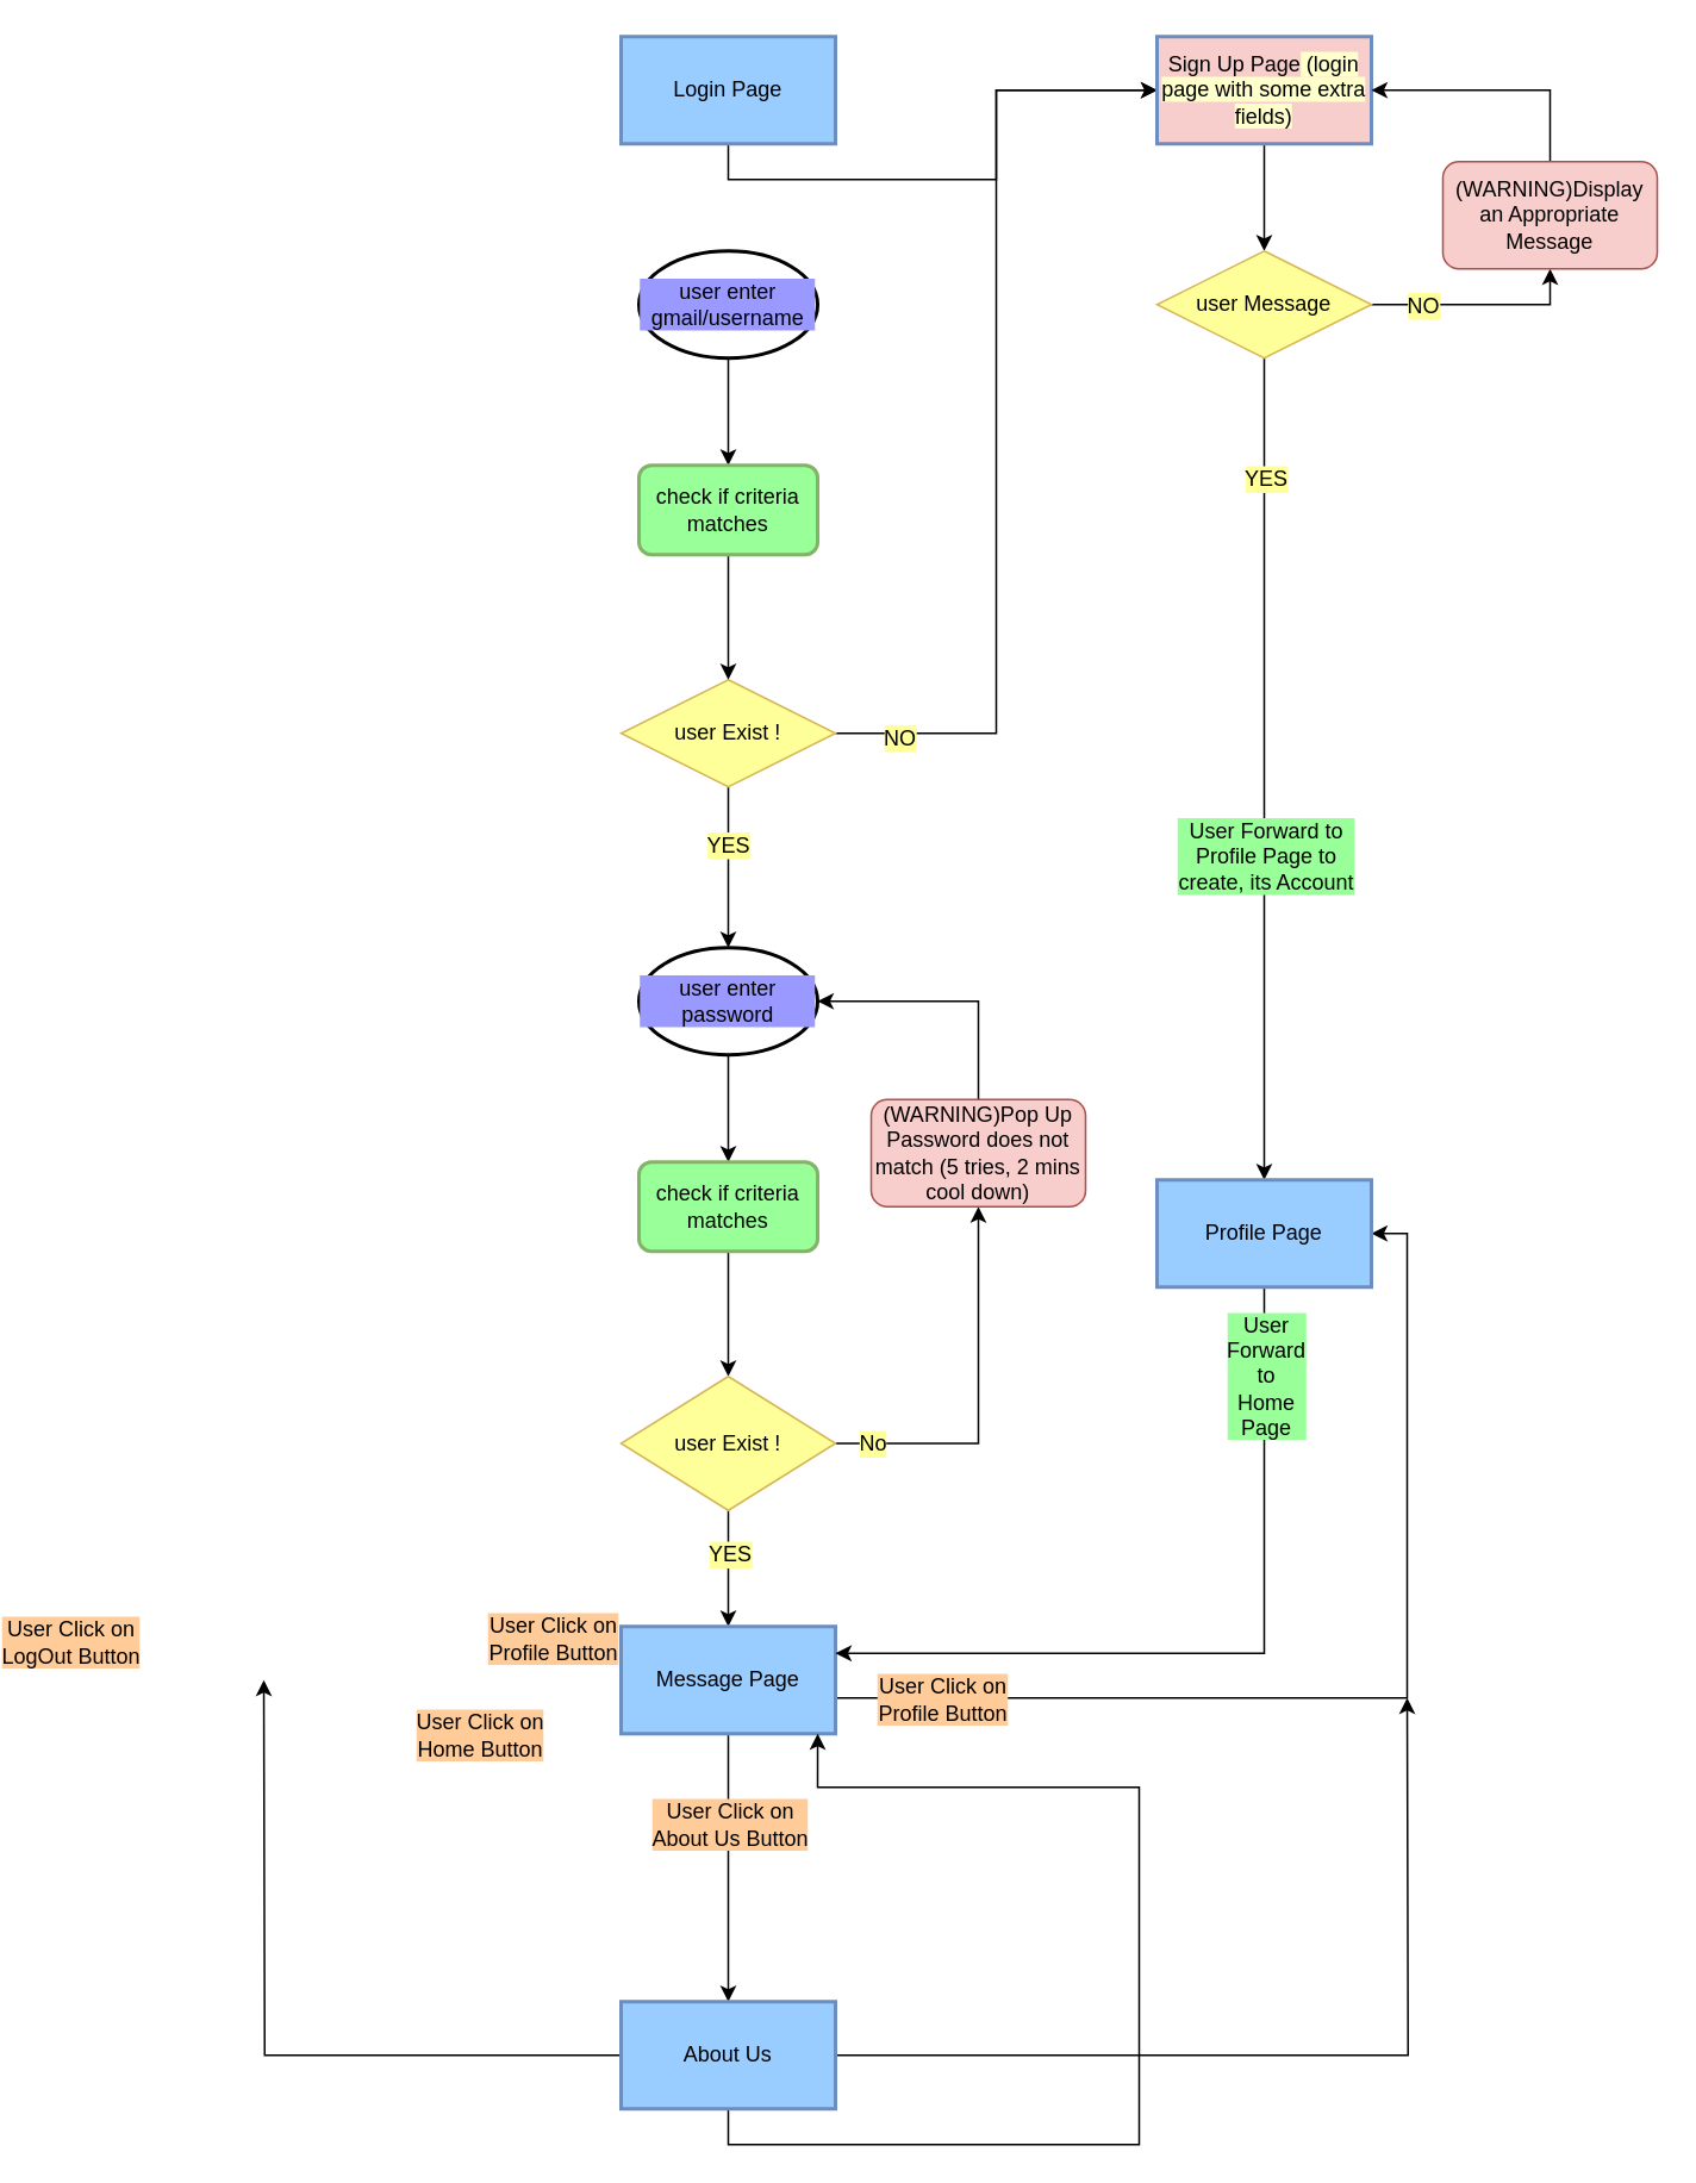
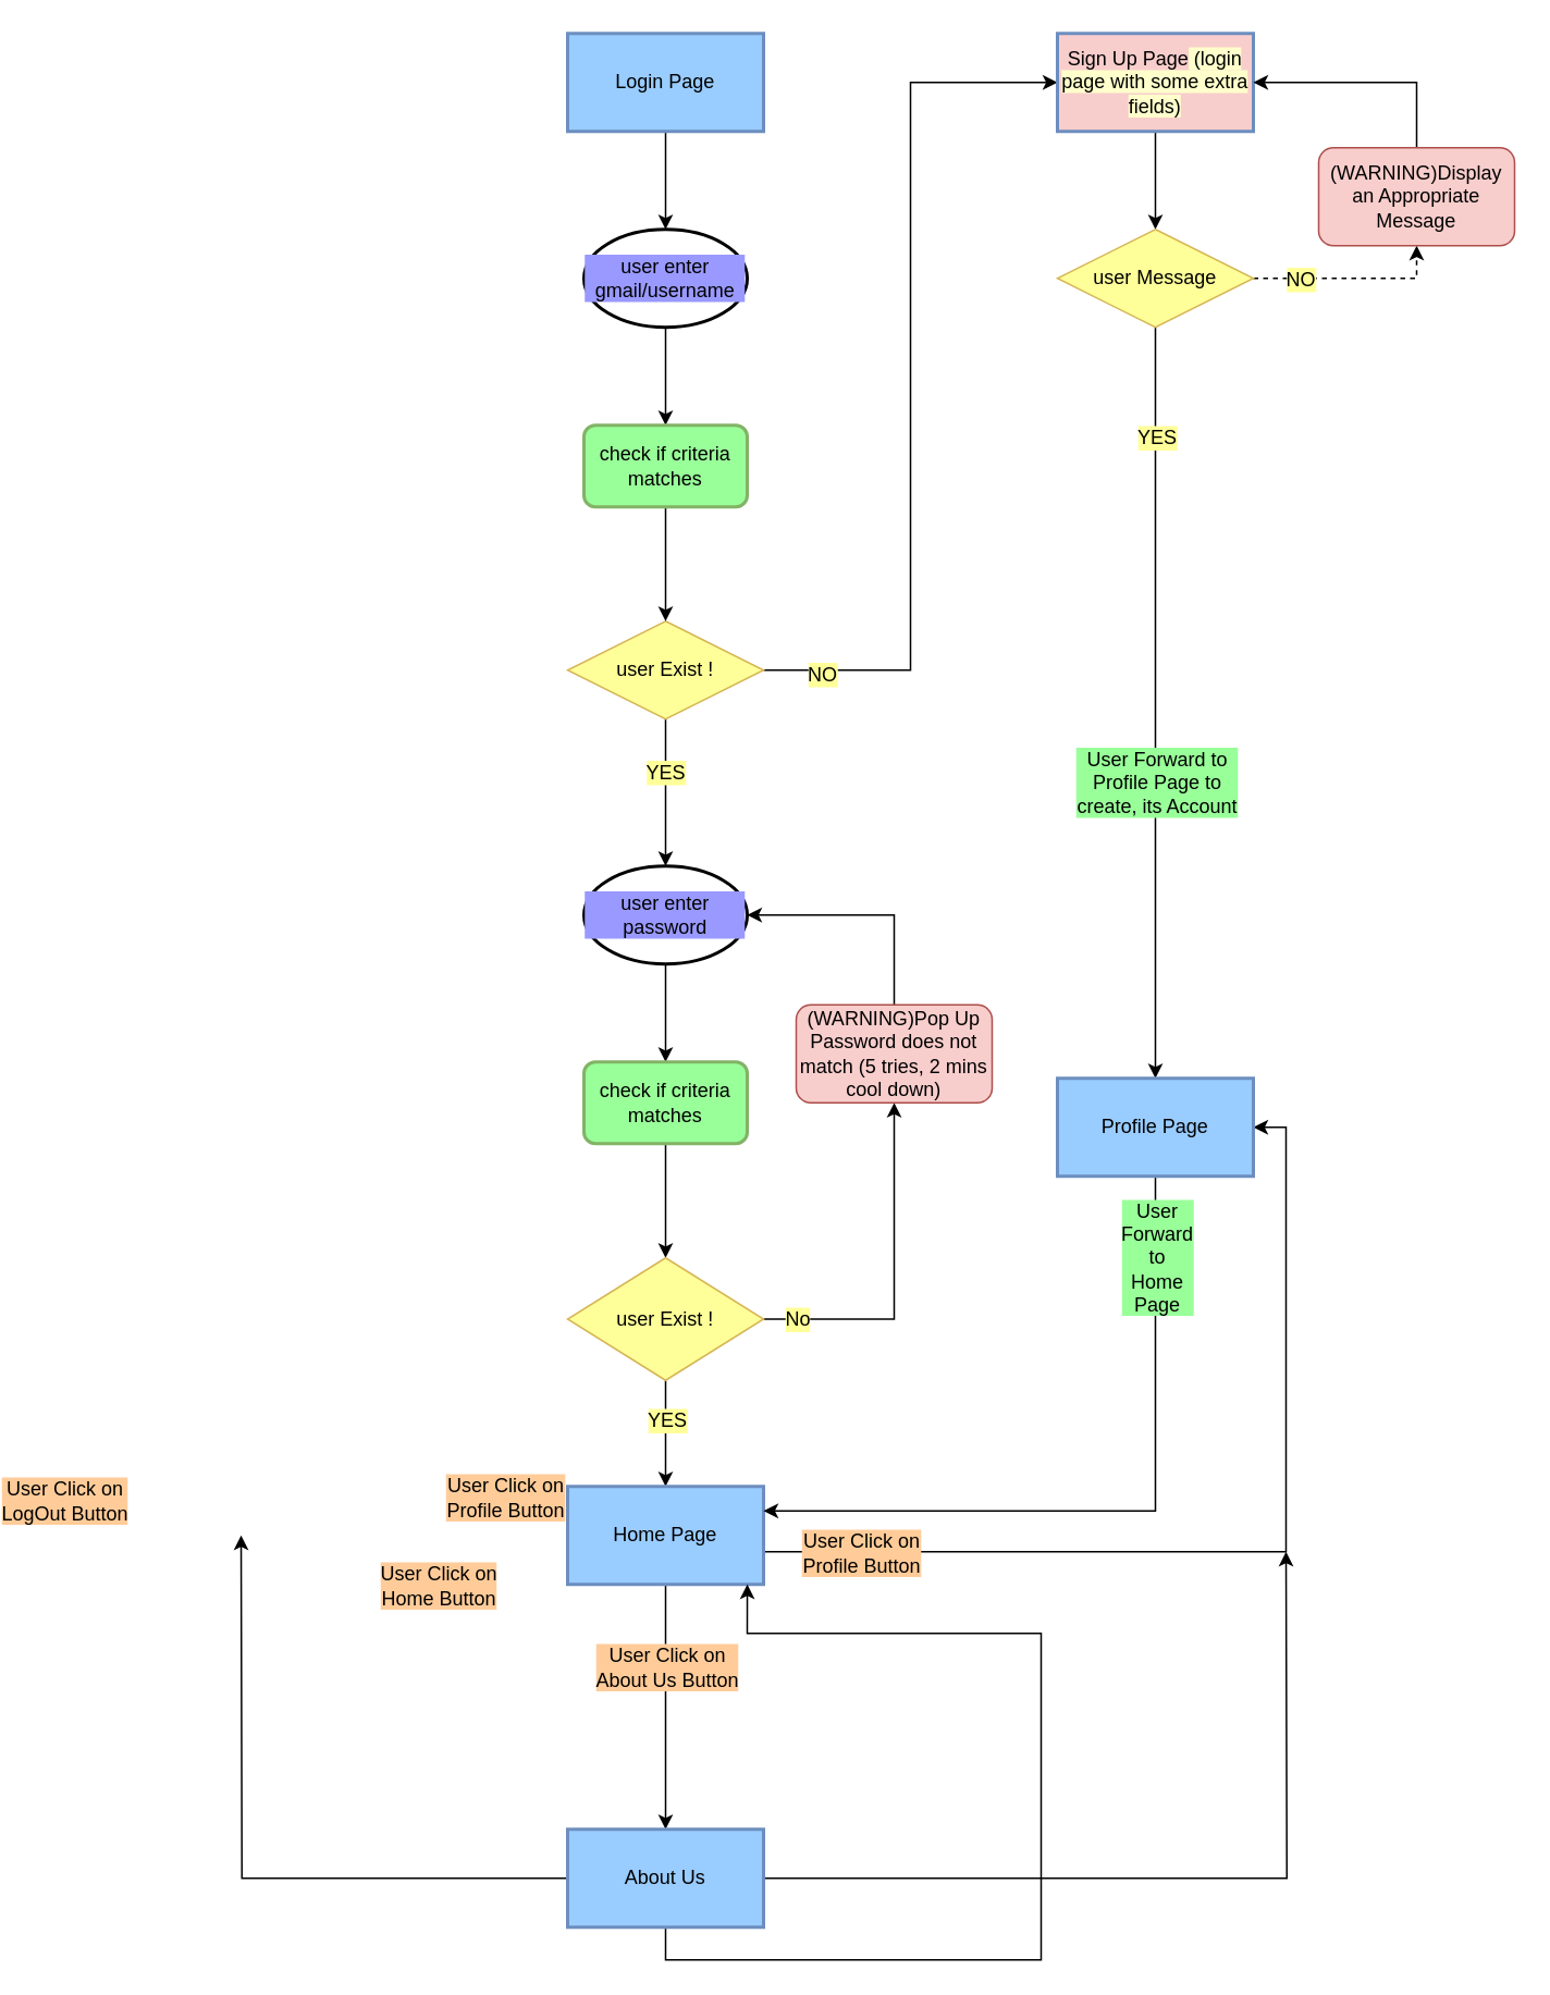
  <mxCell id="0" />
  <mxCell id="1" parent="0" />
  <mxCell id="2" style="edgeStyle=orthogonalEdgeStyle;rounded=0;orthogonalLoop=1;jettySize=auto;html=1;entryX=0.5;entryY=0;entryDx=0;entryDy=0;" parent="1" source="3" target="13" edge="1"><mxGeometry relative="1" as="geometry" /></mxCell>
  <mxCell id="3" value="user enter password" style="strokeWidth=2;html=1;shape=mxgraph.flowchart.start_1;whiteSpace=wrap;labelBackgroundColor=#9999FF;" parent="1" vertex="1"><mxGeometry x="230" y="530" width="100" height="60" as="geometry" /></mxCell>
  <mxCell id="4" style="edgeStyle=orthogonalEdgeStyle;rounded=0;orthogonalLoop=1;jettySize=auto;html=1;exitX=0.5;exitY=1;exitDx=0;exitDy=0;exitPerimeter=0;entryX=0.5;entryY=0;entryDx=0;entryDy=0;entryPerimeter=0;" parent="1" source="11" target="3" edge="1"><mxGeometry relative="1" as="geometry" /></mxCell>
  <mxCell id="5" value="&lt;span style=&quot;&quot;&gt;YES&lt;/span&gt;" style="text;html=1;resizable=0;points=[];align=center;verticalAlign=middle;labelBackgroundColor=#FFFF99;fontColor=#000000;" parent="4" vertex="1" connectable="0"><mxGeometry x="-0.295" y="-1" relative="1" as="geometry"><mxPoint as="offset" /></mxGeometry></mxCell>
  <mxCell id="6" style="edgeStyle=orthogonalEdgeStyle;rounded=0;orthogonalLoop=1;jettySize=auto;html=1;exitX=0.5;exitY=1;exitDx=0;exitDy=0;entryX=0.5;entryY=0;entryDx=0;entryDy=0;exitPerimeter=0;" parent="1" source="44" target="32" edge="1"><mxGeometry relative="1" as="geometry"><Array as="points"><mxPoint x="580" y="330" /><mxPoint x="580" y="330" /></Array><mxPoint x="580" y="390" as="targetPoint" /></mxGeometry></mxCell>
  <mxCell id="7" value="YES" style="text;html=1;resizable=0;points=[];align=center;verticalAlign=middle;labelBackgroundColor=#FFFF99;fontColor=#000000;" parent="6" vertex="1" connectable="0"><mxGeometry x="-0.176" y="-4" relative="1" as="geometry"><mxPoint x="4" y="-122.5" as="offset" /></mxGeometry></mxCell>
  <mxCell id="8" value="User Forward to &lt;br&gt;Profile Page to &lt;br&gt;create, its Account" style="text;html=1;align=center;verticalAlign=middle;resizable=0;points=[];;labelBackgroundColor=#99FF99;" parent="6" vertex="1" connectable="0"><mxGeometry x="0.53" y="-1" relative="1" as="geometry"><mxPoint x="1" y="-73.5" as="offset" /></mxGeometry></mxCell>
  <mxCell id="9" style="edgeStyle=orthogonalEdgeStyle;rounded=0;orthogonalLoop=1;jettySize=auto;html=1;entryX=0;entryY=0.5;entryDx=0;entryDy=0;" edge="1" parent="1" source="11" target="41"><mxGeometry relative="1" as="geometry"><Array as="points"><mxPoint x="430" y="410" /><mxPoint x="430" y="50" /></Array></mxGeometry></mxCell>
  <mxCell id="10" value="NO" style="text;html=1;align=center;verticalAlign=middle;resizable=0;points=[];;labelBackgroundColor=#FFFF99;" vertex="1" connectable="0" parent="9"><mxGeometry x="-0.87" y="-2" relative="1" as="geometry"><mxPoint as="offset" /></mxGeometry></mxCell>
  <mxCell id="11" value="user Exist !" style="strokeWidth=1;html=1;shape=mxgraph.flowchart.decision;whiteSpace=wrap;strokeColor=#d6b656;fillColor=#FFFF99;" parent="1" vertex="1"><mxGeometry y="380" width="120" height="60" as="geometry" x="220" /></mxCell>
  <mxCell id="12" style="edgeStyle=orthogonalEdgeStyle;rounded=0;orthogonalLoop=1;jettySize=auto;html=1;entryX=0.5;entryY=0;entryDx=0;entryDy=0;" parent="1" source="13" target="20" edge="1"><mxGeometry relative="1" as="geometry" /></mxCell>
  <mxCell id="13" value="check if criteria matches" style="rounded=1;whiteSpace=wrap;html=1;absoluteArcSize=1;arcSize=14;strokeWidth=2;fillColor=#99FF99;strokeColor=#82b366;" parent="1" vertex="1"><mxGeometry x="230" y="650" width="100" height="50" as="geometry" /></mxCell>
  <mxCell id="14" style="edgeStyle=orthogonalEdgeStyle;rounded=0;orthogonalLoop=1;jettySize=auto;html=1;exitX=0.5;exitY=1;exitDx=0;exitDy=0;exitPerimeter=0;entryX=0.5;entryY=0;entryDx=0;entryDy=0;" edge="1" parent="1" source="15" target="48"><mxGeometry relative="1" as="geometry" /></mxCell>
  <mxCell id="15" value="user enter gmail/username" style="strokeWidth=2;html=1;shape=mxgraph.flowchart.start_1;whiteSpace=wrap;labelBackgroundColor=#9999FF;" parent="1" vertex="1"><mxGeometry x="230" y="140" width="100" height="60" as="geometry" /></mxCell>
  <mxCell id="16" style="edgeStyle=orthogonalEdgeStyle;rounded=0;orthogonalLoop=1;jettySize=auto;html=1;entryX=0.5;entryY=1;entryDx=0;entryDy=0;" parent="1" source="20" target="22" edge="1"><mxGeometry relative="1" as="geometry"><mxPoint x="420" y="750" as="targetPoint" /></mxGeometry></mxCell>
  <mxCell id="17" value="No" style="text;html=1;align=center;verticalAlign=middle;resizable=0;points=[];;labelBackgroundColor=#FFFF99;" parent="16" vertex="1" connectable="0"><mxGeometry x="-0.551" y="-2" relative="1" as="geometry"><mxPoint x="-27.5" y="-2" as="offset" /></mxGeometry></mxCell>
  <mxCell id="18" style="edgeStyle=orthogonalEdgeStyle;rounded=0;orthogonalLoop=1;jettySize=auto;html=1;entryX=0.5;entryY=0;entryDx=0;entryDy=0;" edge="1" parent="1" source="20" target="27"><mxGeometry relative="1" as="geometry"><Array as="points"><mxPoint x="280" y="890" /><mxPoint x="280" y="890" /></Array></mxGeometry></mxCell>
  <mxCell id="19" value="YES" style="text;html=1;align=center;verticalAlign=middle;resizable=0;points=[];;labelBackgroundColor=#FFFF99;" vertex="1" connectable="0" parent="18"><mxGeometry x="0.385" y="-21" relative="1" as="geometry"><mxPoint x="21" y="-21" as="offset" /></mxGeometry></mxCell>
  <mxCell id="20" value="user Exist !" style="rhombus;whiteSpace=wrap;html=1;fillColor=#FFFF99;strokeColor=#d6b656;strokeWidth=1;" parent="1" vertex="1"><mxGeometry y="770" width="120" height="75" as="geometry" x="220" /></mxCell>
  <mxCell id="21" style="edgeStyle=orthogonalEdgeStyle;rounded=0;orthogonalLoop=1;jettySize=auto;html=1;entryX=1;entryY=0.5;entryDx=0;entryDy=0;entryPerimeter=0;" parent="1" source="22" target="3" edge="1"><mxGeometry relative="1" as="geometry"><mxPoint x="420" y="480" as="targetPoint" /><Array as="points"><mxPoint x="420" y="560" /></Array></mxGeometry></mxCell>
  <mxCell id="22" value="(WARNING)Pop Up&lt;br&gt;Password does not match (5 tries, 2 mins cool down)" style="rounded=1;whiteSpace=wrap;html=1;fillColor=#f8cecc;strokeColor=#AD4F4B;" parent="1" vertex="1"><mxGeometry x="360" y="615" width="120" height="60" as="geometry" /></mxCell>
  <mxCell id="23" style="edgeStyle=orthogonalEdgeStyle;rounded=0;orthogonalLoop=1;jettySize=auto;html=1;entryX=1;entryY=0.5;entryDx=0;entryDy=0;" parent="1" source="27" target="32" edge="1"><mxGeometry relative="1" as="geometry"><mxPoint x="600" y="940" as="targetPoint" /><Array as="points"><mxPoint x="660" y="950" /><mxPoint x="660" y="690" /></Array></mxGeometry></mxCell>
  <mxCell id="24" value="User Click on &lt;br&gt;Profile Button" style="text;html=1;align=center;verticalAlign=middle;resizable=0;points=[];;labelBackgroundColor=#FFCC99;" parent="23" vertex="1" connectable="0"><mxGeometry x="-0.092" y="1" relative="1" as="geometry"><mxPoint x="-213" y="1" as="offset" /></mxGeometry></mxCell>
  <mxCell id="25" style="edgeStyle=orthogonalEdgeStyle;rounded=0;orthogonalLoop=1;jettySize=auto;html=1;entryX=0.5;entryY=0;entryDx=0;entryDy=0;" parent="1" source="27" target="36" edge="1"><mxGeometry relative="1" as="geometry"><mxPoint x="280" y="1080" as="targetPoint" /></mxGeometry></mxCell>
  <mxCell id="26" value="User Click on &lt;br&gt;About Us Button" style="text;html=1;align=center;verticalAlign=middle;resizable=0;points=[];;labelBackgroundColor=#FFCC99;" parent="25" vertex="1" connectable="0"><mxGeometry x="-0.182" y="3" relative="1" as="geometry"><mxPoint x="-3" y="-11" as="offset" /></mxGeometry></mxCell>
- <mxCell id="27" value="Message Page" style="rounded=0;whiteSpace=wrap;html=1;strokeWidth=2;fillColor=#99CCFF;strokeColor=#6C8EBF;" parent="1" vertex="1"><mxGeometry y="910" width="120" height="60" as="geometry" x="220" /></mxCell>
- <mxCell id="28" style="edgeStyle=orthogonalEdgeStyle;rounded=0;orthogonalLoop=1;jettySize=auto;html=1;exitX=0.5;exitY=1;exitDx=0;exitDy=0;" edge="1" parent="1" source="29" target="41"><mxGeometry relative="1" as="geometry" /></mxCell>
+ <mxCell id="27" value="Home Page" style="rounded=0;whiteSpace=wrap;html=1;strokeWidth=2;fillColor=#99CCFF;strokeColor=#6C8EBF;" parent="1" vertex="1"><mxGeometry y="910" width="120" height="60" as="geometry" x="220" /></mxCell>
+ <mxCell id="28" style="edgeStyle=orthogonalEdgeStyle;rounded=0;orthogonalLoop=1;jettySize=auto;html=1;exitX=0.5;exitY=1;exitDx=0;exitDy=0;" edge="1" parent="1" source="29" target="15"><mxGeometry relative="1" as="geometry" /></mxCell>
  <mxCell id="29" value="Login Page" style="rounded=0;whiteSpace=wrap;html=1;strokeWidth=2;fillColor=#99CCFF;strokeColor=#6C8EBF;" parent="1" vertex="1"><mxGeometry y="20" width="120" height="60" as="geometry" x="220" /></mxCell>
  <mxCell id="30" style="edgeStyle=orthogonalEdgeStyle;rounded=0;orthogonalLoop=1;jettySize=auto;html=1;entryX=1;entryY=0.25;entryDx=0;entryDy=0;" parent="1" source="32" target="27" edge="1"><mxGeometry relative="1" as="geometry"><Array as="points"><mxPoint x="580" y="925" /></Array></mxGeometry></mxCell>
  <mxCell id="31" value="&lt;span style=&quot;white-space: normal;&quot;&gt;User Forward to Home Page&lt;/span&gt;" style="text;html=1;align=center;verticalAlign=middle;resizable=0;points=[];;labelBackgroundColor=#99FF99;fontColor=#000000;" parent="30" vertex="1" connectable="0"><mxGeometry x="-0.563" y="1" relative="1" as="geometry"><mxPoint x="-1" y="-47.5" as="offset" /></mxGeometry></mxCell>
  <mxCell id="32" value="Profile Page" style="rounded=0;whiteSpace=wrap;html=1;strokeWidth=2;fillColor=#99CCFF;strokeColor=#6C8EBF;" parent="1" vertex="1"><mxGeometry x="520" y="660" width="120" height="60" as="geometry" /></mxCell>
  <mxCell id="33" style="edgeStyle=orthogonalEdgeStyle;rounded=0;orthogonalLoop=1;jettySize=auto;html=1;exitX=0.5;exitY=1;exitDx=0;exitDy=0;entryX=0.917;entryY=1;entryDx=0;entryDy=0;entryPerimeter=0;" parent="1" source="36" target="27" edge="1"><mxGeometry relative="1" as="geometry"><mxPoint x="290" y="1200" as="targetPoint" /><Array as="points"><mxPoint x="280" y="1200" /><mxPoint x="510" y="1200" /><mxPoint x="510" y="1000" /><mxPoint x="330" y="1000" /></Array></mxGeometry></mxCell>
  <mxCell id="34" style="edgeStyle=orthogonalEdgeStyle;rounded=0;orthogonalLoop=1;jettySize=auto;html=1;exitX=0;exitY=0.5;exitDx=0;exitDy=0;" parent="1" source="36" edge="1"><mxGeometry relative="1" as="geometry"><mxPoint x="20" y="940" as="targetPoint" /></mxGeometry></mxCell>
  <mxCell id="35" style="edgeStyle=orthogonalEdgeStyle;rounded=0;orthogonalLoop=1;jettySize=auto;html=1;exitX=1;exitY=0.5;exitDx=0;exitDy=0;" parent="1" source="36" edge="1"><mxGeometry relative="1" as="geometry"><mxPoint x="660" y="950" as="targetPoint" /></mxGeometry></mxCell>
  <mxCell id="36" value="About Us" style="rounded=0;whiteSpace=wrap;html=1;strokeWidth=2;fillColor=#99CCFF;strokeColor=#6C8EBF;" parent="1" vertex="1"><mxGeometry y="1120" width="120" height="60" as="geometry" x="220" /></mxCell>
  <mxCell id="37" value="User Click on &lt;br&gt;LogOut Button" style="text;html=1;align=center;verticalAlign=middle;resizable=0;points=[];;labelBackgroundColor=#FFCC99;" parent="1" vertex="1" connectable="0"><mxGeometry x="0.333" y="2" relative="1" as="geometry"><mxPoint x="-89" y="918" as="offset" /></mxGeometry></mxCell>
  <mxCell id="38" value="User Click on &lt;br&gt;Profile Button" style="text;html=1;align=center;verticalAlign=middle;resizable=0;points=[];;labelBackgroundColor=#FFCC99;" parent="1" vertex="1" connectable="0"><mxGeometry x="-0.092" y="1" relative="1" as="geometry"><mxPoint x="181.5" y="916.5" as="offset" /></mxGeometry></mxCell>
  <mxCell id="39" value="User Click on &lt;br&gt;Home Button" style="text;html=1;align=center;verticalAlign=middle;resizable=0;points=[];;labelBackgroundColor=#FFCC99;" parent="1" vertex="1" connectable="0"><mxGeometry x="-0.092" y="1" relative="1" as="geometry"><mxPoint x="140" y="970" as="offset" /></mxGeometry></mxCell>
  <mxCell id="40" style="edgeStyle=orthogonalEdgeStyle;rounded=0;orthogonalLoop=1;jettySize=auto;html=1;entryX=0.5;entryY=0;entryDx=0;entryDy=0;entryPerimeter=0;" edge="1" parent="1" source="41" target="44"><mxGeometry relative="1" as="geometry" /></mxCell>
  <mxCell id="41" value="Sign Up Page&lt;span style=&quot;background-color: rgb(255 , 255 , 204)&quot;&gt; (login page with some extra fields)&lt;/span&gt;" style="rounded=0;whiteSpace=wrap;html=1;strokeWidth=2;fillColor=#f8cecc;strokeColor=#6C8EBF;" vertex="1" parent="1"><mxGeometry x="520" y="20" width="120" height="60" as="geometry" /></mxCell>
- <mxCell id="42" style="edgeStyle=orthogonalEdgeStyle;rounded=0;orthogonalLoop=1;jettySize=auto;html=1;entryX=0.5;entryY=1;entryDx=0;entryDy=0;" edge="1" parent="1" source="44" target="46"><mxGeometry relative="1" as="geometry"><mxPoint x="710" y="150" as="targetPoint" /><Array as="points"><mxPoint x="740" y="170" /></Array></mxGeometry></mxCell>
+ <mxCell id="42" style="edgeStyle=orthogonalEdgeStyle;rounded=0;orthogonalLoop=1;jettySize=auto;html=1;entryX=0.5;entryY=1;entryDx=0;entryDy=0;dashed=1;" edge="1" parent="1" source="44" target="46"><mxGeometry relative="1" as="geometry"><mxPoint x="710" y="150" as="targetPoint" /><Array as="points"><mxPoint x="740" y="170" /></Array></mxGeometry></mxCell>
  <mxCell id="43" value="NO" style="text;html=1;align=center;verticalAlign=middle;resizable=0;points=[];;labelBackgroundColor=#FFFF99;" vertex="1" connectable="0" parent="42"><mxGeometry x="-0.668" y="-2" relative="1" as="geometry"><mxPoint x="8.5" y="-2" as="offset" /></mxGeometry></mxCell>
  <mxCell id="44" value="user Message" style="strokeWidth=1;html=1;shape=mxgraph.flowchart.decision;whiteSpace=wrap;fillColor=#FFFF99;strokeColor=#d6b656;" vertex="1" parent="1"><mxGeometry x="520" y="140" width="120" height="60" as="geometry" /></mxCell>
  <mxCell id="45" style="edgeStyle=orthogonalEdgeStyle;rounded=0;orthogonalLoop=1;jettySize=auto;html=1;entryX=1;entryY=0.5;entryDx=0;entryDy=0;" edge="1" parent="1" source="46" target="41"><mxGeometry relative="1" as="geometry"><Array as="points"><mxPoint x="740" y="50" /></Array></mxGeometry></mxCell>
  <mxCell id="46" value="(WARNING)Display an Appropriate &lt;br&gt;Message" style="rounded=1;whiteSpace=wrap;html=1;fillColor=#f8cecc;strokeColor=#AD4F4B;" vertex="1" parent="1"><mxGeometry x="680" y="90" width="120" height="60" as="geometry" /></mxCell>
  <mxCell id="47" style="edgeStyle=orthogonalEdgeStyle;rounded=0;orthogonalLoop=1;jettySize=auto;html=1;" edge="1" parent="1" source="48" target="11"><mxGeometry relative="1" as="geometry" /></mxCell>
  <mxCell id="48" value="check if criteria matches" style="rounded=1;whiteSpace=wrap;html=1;absoluteArcSize=1;arcSize=14;strokeWidth=2;fillColor=#99FF99;strokeColor=#82b366;" vertex="1" parent="1"><mxGeometry x="230" y="260" width="100" height="50" as="geometry" /></mxCell>
